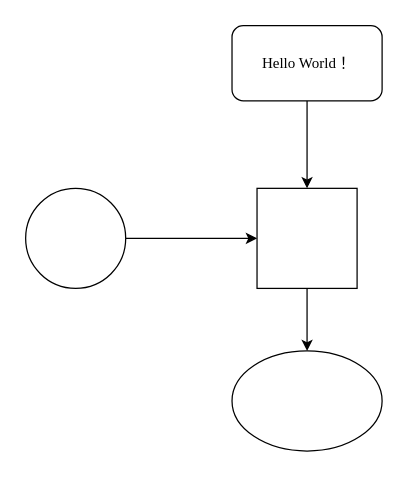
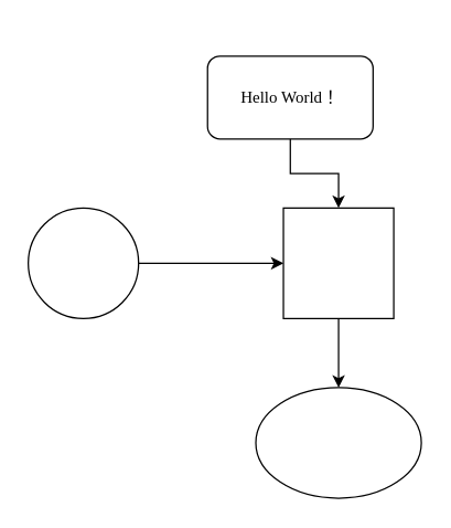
  <mxCell id="0" />
  <mxCell id="1" parent="0" />
  <mxCell id="2" style="edgeStyle=orthogonalEdgeStyle;rounded=0;orthogonalLoop=1;jettySize=auto;html=1;exitX=0.5;exitY=1;exitDx=0;exitDy=0;entryX=0.5;entryY=0;entryDx=0;entryDy=0;" edge="1" parent="1" source="3" target="8"><mxGeometry relative="1" as="geometry" /></mxCell>
  <mxCell id="3" value="" style="whiteSpace=wrap;html=1;aspect=fixed;" vertex="1" parent="1"><mxGeometry x="205" y="150" width="80" height="80" as="geometry" /></mxCell>
  <mxCell id="4" style="edgeStyle=orthogonalEdgeStyle;rounded=0;orthogonalLoop=1;jettySize=auto;html=1;entryX=0;entryY=0.5;entryDx=0;entryDy=0;" edge="1" parent="1" source="5" target="3"><mxGeometry relative="1" as="geometry" /></mxCell>
  <mxCell id="5" value="" style="ellipse;whiteSpace=wrap;html=1;aspect=fixed;" vertex="1" parent="1"><mxGeometry x="20" y="150" width="80" height="80" as="geometry" /></mxCell>
  <mxCell id="6" style="edgeStyle=orthogonalEdgeStyle;rounded=0;orthogonalLoop=1;jettySize=auto;html=1;entryX=0.5;entryY=0;entryDx=0;entryDy=0;" edge="1" parent="1" source="7" target="3"><mxGeometry relative="1" as="geometry" /></mxCell>
- <mxCell id="7" value="Hello World！" style="rounded=1;whiteSpace=wrap;html=1;fontFamily=Comic Sans MS;" vertex="1" parent="1"><mxGeometry x="185" y="20" width="120" height="60" as="geometry" /></mxCell>
+ <mxCell id="7" value="Hello World！" style="rounded=1;whiteSpace=wrap;html=1;fontFamily=Comic Sans MS;" vertex="1" parent="1"><mxGeometry x="150" y="40" width="120" height="60" as="geometry" /></mxCell>
  <mxCell id="8" value="" style="ellipse;whiteSpace=wrap;html=1;" vertex="1" parent="1"><mxGeometry x="185" y="280" width="120" height="80" as="geometry" /></mxCell>
